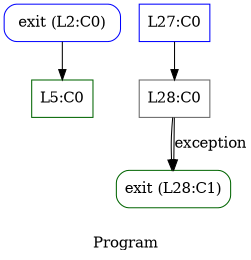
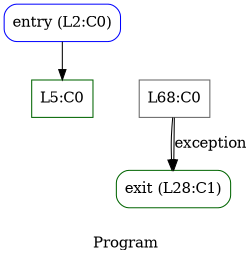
  digraph {
    label=Program
    node [color=blue shape=box]
    edge [color=black]
-   n1 [label="exit (L2:C0)" style=rounded]
+   n1 [label="entry (L2:C0)" style=rounded]
    n2 [color=darkgreen label="L5:C0"]
-   n3 [label="L27:C0"]
-   n4 [color=gray40 label="L28:C0"]
+   n4 [color=gray40 label="L68:C0"]
    n5 [color=darkgreen label="exit (L28:C1)" style=rounded]
    n1 -> n2
-   n3 -> n4
    n4 -> n5
    n4 -> n5 [label=exception]
  }
